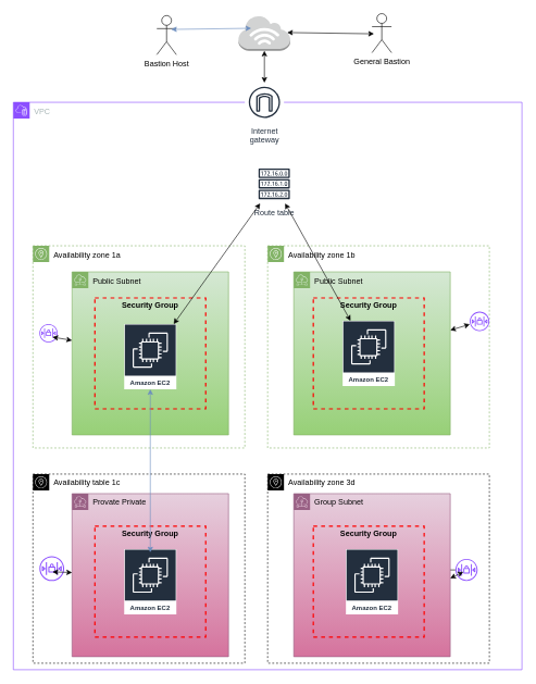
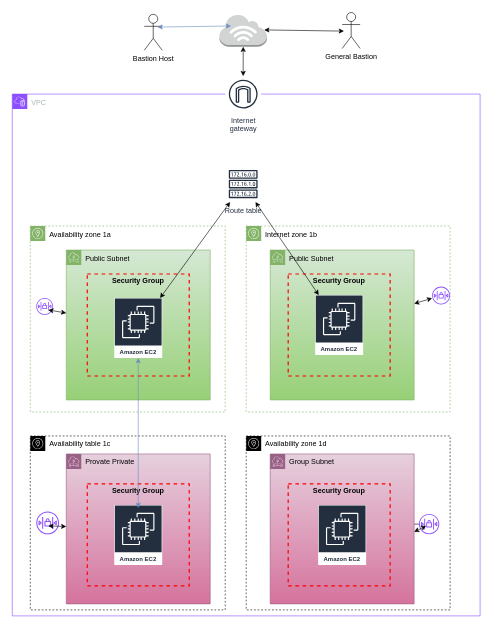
  <mxCell id="0" />
  <mxCell id="1" parent="0" />
  <mxCell id="2" value="VPC" style="points=[[0,0],[0.25,0],[0.5,0],[0.75,0],[1,0],[1,0.25],[1,0.5],[1,0.75],[1,1],[0.75,1],[0.5,1],[0.25,1],[0,1],[0,0.75],[0,0.5],[0,0.25]];outlineConnect=0;gradientColor=none;html=1;whiteSpace=wrap;fontSize=12;fontStyle=0;container=1;pointerEvents=0;collapsible=0;recursiveResize=0;shape=mxgraph.aws4.group;grIcon=mxgraph.aws4.group_vpc2;strokeColor=#8C4FFF;fillColor=none;verticalAlign=top;align=left;spacingLeft=30;fontColor=#AAB7B8;dashed=0;" vertex="1" parent="1"><mxGeometry x="20" y="156" width="780" height="870" as="geometry" /></mxCell>
- <mxCell id="3" value="Route table" style="sketch=0;outlineConnect=0;fontColor=#232F3E;gradientColor=none;strokeColor=#232F3E;fillColor=#ffffff;dashed=0;verticalLabelPosition=bottom;verticalAlign=top;align=center;html=1;fontSize=12;fontStyle=0;aspect=fixed;shape=mxgraph.aws4.resourceIcon;resIcon=mxgraph.aws4.route_table;" vertex="1" parent="2"><mxGeometry x="370" y="95" width="60" height="60" as="geometry" /></mxCell>
+ <mxCell id="3" value="Route table" style="sketch=0;outlineConnect=0;fontColor=#232F3E;gradientColor=none;strokeColor=#232F3E;fillColor=#ffffff;dashed=0;verticalLabelPosition=bottom;verticalAlign=top;align=center;html=1;fontSize=12;fontStyle=0;aspect=fixed;shape=mxgraph.aws4.resourceIcon;resIcon=mxgraph.aws4.route_table;" vertex="1" parent="2"><mxGeometry x="355" y="120" width="60" height="60" as="geometry" /></mxCell>
  <mxCell id="4" value="&lt;span style=&quot;background-color: rgb(255, 255, 255);&quot;&gt;Availability zone 1a&lt;/span&gt;" style="sketch=0;outlineConnect=0;html=1;whiteSpace=wrap;fontSize=12;fontStyle=0;shape=mxgraph.aws4.group;grIcon=mxgraph.aws4.group_availability_zone;strokeColor=#82b366;fillColor=#FFFFFF;verticalAlign=top;align=left;spacingLeft=30;dashed=1;" vertex="1" parent="2"><mxGeometry x="30" y="220" width="325" height="310" as="geometry" /></mxCell>
  <mxCell id="5" value="&lt;span style=&quot;background-color: rgb(255, 255, 255);&quot;&gt;Availability table 1c&lt;/span&gt;" style="sketch=0;outlineConnect=0;html=1;whiteSpace=wrap;fontSize=12;fontStyle=0;shape=mxgraph.aws4.group;grIcon=mxgraph.aws4.group_availability_zone;verticalAlign=top;align=left;spacingLeft=30;dashed=1;" vertex="1" parent="2"><mxGeometry x="30" y="570" width="325" height="290" as="geometry" /></mxCell>
- <mxCell id="6" value="&lt;font style=&quot;background-color: rgb(255, 255, 255);&quot;&gt;Availability zone 3d&lt;/font&gt;" style="sketch=0;outlineConnect=0;html=1;whiteSpace=wrap;fontSize=12;fontStyle=0;shape=mxgraph.aws4.group;grIcon=mxgraph.aws4.group_availability_zone;verticalAlign=top;align=left;spacingLeft=30;dashed=1;" vertex="1" parent="2"><mxGeometry x="390" y="570" width="340" height="290" as="geometry" /></mxCell>
+ <mxCell id="6" value="&lt;font style=&quot;background-color: rgb(255, 255, 255);&quot;&gt;Availability zone 1d&lt;/font&gt;" style="sketch=0;outlineConnect=0;html=1;whiteSpace=wrap;fontSize=12;fontStyle=0;shape=mxgraph.aws4.group;grIcon=mxgraph.aws4.group_availability_zone;verticalAlign=top;align=left;spacingLeft=30;dashed=1;" vertex="1" parent="2"><mxGeometry x="390" y="570" width="340" height="290" as="geometry" /></mxCell>
  <mxCell id="7" value="" style="sketch=0;outlineConnect=0;fontColor=#232F3E;gradientColor=none;fillColor=#8C4FFF;strokeColor=none;dashed=0;verticalLabelPosition=bottom;verticalAlign=top;align=center;html=1;fontSize=12;fontStyle=0;aspect=fixed;pointerEvents=1;shape=mxgraph.aws4.network_access_control_list;" vertex="1" parent="2"><mxGeometry x="40" y="340" width="28" height="28" as="geometry" /></mxCell>
  <mxCell id="8" value="" style="sketch=0;outlineConnect=0;fontColor=#232F3E;gradientColor=none;fillColor=#8C4FFF;strokeColor=none;dashed=0;verticalLabelPosition=bottom;verticalAlign=top;align=center;html=1;fontSize=12;fontStyle=0;aspect=fixed;pointerEvents=1;shape=mxgraph.aws4.network_access_control_list;" vertex="1" parent="2"><mxGeometry x="40" y="696" width="38" height="38" as="geometry" /></mxCell>
  <mxCell id="9" value="" style="sketch=0;outlineConnect=0;fontColor=#232F3E;gradientColor=none;fillColor=#8C4FFF;strokeColor=none;dashed=0;verticalLabelPosition=bottom;verticalAlign=top;align=center;html=1;fontSize=12;fontStyle=0;aspect=fixed;pointerEvents=1;shape=mxgraph.aws4.network_access_control_list;" vertex="1" parent="2"><mxGeometry x="640" y="340" width="38" height="38" as="geometry" /></mxCell>
  <mxCell id="10" value="" style="edgeStyle=orthogonalEdgeStyle;rounded=0;orthogonalLoop=1;jettySize=auto;html=1;" edge="1" parent="2" source="11" target="17"><mxGeometry relative="1" as="geometry" /></mxCell>
  <mxCell id="11" value="" style="sketch=0;outlineConnect=0;fontColor=#232F3E;gradientColor=none;fillColor=#8C4FFF;strokeColor=none;dashed=0;verticalLabelPosition=bottom;verticalAlign=top;align=center;html=1;fontSize=12;fontStyle=0;aspect=fixed;pointerEvents=1;shape=mxgraph.aws4.network_access_control_list;" vertex="1" parent="2"><mxGeometry x="678" y="700" width="34" height="34" as="geometry" /></mxCell>
- <mxCell id="12" value="&lt;span style=&quot;background-color: rgb(255, 255, 255);&quot;&gt;Availability zone 1b&lt;/span&gt;" style="sketch=0;outlineConnect=0;html=1;whiteSpace=wrap;fontSize=12;fontStyle=0;shape=mxgraph.aws4.group;grIcon=mxgraph.aws4.group_availability_zone;strokeColor=#82b366;fillColor=#FFFFFF;verticalAlign=top;align=left;spacingLeft=30;dashed=1;" vertex="1" parent="2"><mxGeometry x="390" y="220" width="340" height="310" as="geometry" /></mxCell>
+ <mxCell id="12" value="&lt;span style=&quot;background-color: rgb(255, 255, 255);&quot;&gt;Internet zone 1b&lt;/span&gt;" style="sketch=0;outlineConnect=0;html=1;whiteSpace=wrap;fontSize=12;fontStyle=0;shape=mxgraph.aws4.group;grIcon=mxgraph.aws4.group_availability_zone;strokeColor=#82b366;fillColor=#FFFFFF;verticalAlign=top;align=left;spacingLeft=30;dashed=1;" vertex="1" parent="2"><mxGeometry x="390" y="220" width="340" height="310" as="geometry" /></mxCell>
  <mxCell id="13" value="" style="sketch=0;outlineConnect=0;fontColor=#232F3E;gradientColor=none;fillColor=#8C4FFF;strokeColor=none;dashed=0;verticalLabelPosition=bottom;verticalAlign=top;align=center;html=1;fontSize=12;fontStyle=0;aspect=fixed;pointerEvents=1;shape=mxgraph.aws4.network_access_control_list;" vertex="1" parent="2"><mxGeometry x="700" y="321" width="30" height="30" as="geometry" /></mxCell>
  <mxCell id="14" value="Public Subnet" style="sketch=0;outlineConnect=0;gradientColor=#97d077;html=1;whiteSpace=wrap;fontSize=12;fontStyle=0;shape=mxgraph.aws4.group;grIcon=mxgraph.aws4.group_subnet;strokeColor=#82b366;fillColor=#d5e8d4;verticalAlign=top;align=left;spacingLeft=30;dashed=0;" vertex="1" parent="2"><mxGeometry x="90" y="260" width="240" height="250" as="geometry" /></mxCell>
  <mxCell id="15" value="Public Subnet" style="sketch=0;outlineConnect=0;gradientColor=#97d077;html=1;whiteSpace=wrap;fontSize=12;fontStyle=0;shape=mxgraph.aws4.group;grIcon=mxgraph.aws4.group_subnet;strokeColor=#82b366;fillColor=#d5e8d4;verticalAlign=top;align=left;spacingLeft=30;dashed=0;" vertex="1" parent="2"><mxGeometry x="430" y="260" width="240" height="250" as="geometry" /></mxCell>
  <mxCell id="16" value="Provate Private" style="sketch=0;outlineConnect=0;gradientColor=#d5739d;html=1;whiteSpace=wrap;fontSize=12;fontStyle=0;shape=mxgraph.aws4.group;grIcon=mxgraph.aws4.group_subnet;strokeColor=#996185;fillColor=#e6d0de;verticalAlign=top;align=left;spacingLeft=30;dashed=0;" vertex="1" parent="2"><mxGeometry x="90" y="600" width="240" height="250" as="geometry" /></mxCell>
  <mxCell id="17" value="Group Subnet" style="sketch=0;outlineConnect=0;gradientColor=#d5739d;html=1;whiteSpace=wrap;fontSize=12;fontStyle=0;shape=mxgraph.aws4.group;grIcon=mxgraph.aws4.group_subnet;strokeColor=#996185;fillColor=#e6d0de;verticalAlign=top;align=left;spacingLeft=30;dashed=0;" vertex="1" parent="2"><mxGeometry x="430" y="600" width="240" height="250" as="geometry" /></mxCell>
  <mxCell id="18" value="&lt;b&gt;Security Group&lt;/b&gt;" style="fontStyle=0;verticalAlign=top;align=center;spacingTop=-2;fillColor=none;rounded=0;whiteSpace=wrap;html=1;strokeColor=#FF0000;strokeWidth=2;dashed=1;container=1;collapsible=0;expand=0;recursiveResize=0;" vertex="1" parent="2"><mxGeometry x="125" y="650" width="170" height="170" as="geometry" /></mxCell>
  <mxCell id="19" value="Amazon EC2" style="sketch=0;outlineConnect=0;fontColor=#232F3E;gradientColor=none;strokeColor=#ffffff;fillColor=#232F3E;dashed=0;verticalLabelPosition=middle;verticalAlign=bottom;align=center;html=1;whiteSpace=wrap;fontSize=10;fontStyle=1;spacing=3;shape=mxgraph.aws4.productIcon;prIcon=mxgraph.aws4.ec2;" vertex="1" parent="18"><mxGeometry x="45" y="35" width="80" height="100" as="geometry" /></mxCell>
  <mxCell id="20" value="&lt;b&gt;Security Group&lt;/b&gt;" style="fontStyle=0;verticalAlign=top;align=center;spacingTop=-2;fillColor=none;rounded=0;whiteSpace=wrap;html=1;strokeColor=#FF0000;strokeWidth=2;dashed=1;container=1;collapsible=0;expand=0;recursiveResize=0;" vertex="1" parent="2"><mxGeometry x="460" y="650" width="170" height="170" as="geometry" /></mxCell>
  <mxCell id="21" value="Amazon EC2" style="sketch=0;outlineConnect=0;fontColor=#232F3E;gradientColor=none;strokeColor=#ffffff;fillColor=#232F3E;dashed=0;verticalLabelPosition=middle;verticalAlign=bottom;align=center;html=1;whiteSpace=wrap;fontSize=10;fontStyle=1;spacing=3;shape=mxgraph.aws4.productIcon;prIcon=mxgraph.aws4.ec2;" vertex="1" parent="20"><mxGeometry x="50" y="35" width="80" height="100" as="geometry" /></mxCell>
  <mxCell id="22" value="&lt;b&gt;Security Group&lt;/b&gt;" style="fontStyle=0;verticalAlign=top;align=center;spacingTop=-2;fillColor=none;rounded=0;whiteSpace=wrap;html=1;strokeColor=#FF0000;strokeWidth=2;dashed=1;container=1;collapsible=0;expand=0;recursiveResize=0;" vertex="1" parent="2"><mxGeometry x="125" y="300" width="170" height="170" as="geometry" /></mxCell>
  <mxCell id="23" value="Amazon EC2" style="sketch=0;outlineConnect=0;fontColor=#232F3E;gradientColor=none;strokeColor=#ffffff;fillColor=#232F3E;dashed=0;verticalLabelPosition=middle;verticalAlign=bottom;align=center;html=1;whiteSpace=wrap;fontSize=10;fontStyle=1;spacing=3;shape=mxgraph.aws4.productIcon;prIcon=mxgraph.aws4.ec2;" vertex="1" parent="22"><mxGeometry x="45" y="40" width="80" height="100" as="geometry" /></mxCell>
  <mxCell id="24" value="" style="endArrow=classic;startArrow=classic;html=1;rounded=0;exitX=0.5;exitY=0.05;exitDx=0;exitDy=0;exitPerimeter=0;fillColor=#dae8fc;gradientColor=#7ea6e0;strokeColor=#6c8ebf;" edge="1" parent="22" source="19"><mxGeometry width="50" height="50" relative="1" as="geometry"><mxPoint x="35" y="190" as="sourcePoint" /><mxPoint x="85" y="140" as="targetPoint" /></mxGeometry></mxCell>
  <mxCell id="25" value="&lt;b&gt;Security Group&lt;/b&gt;" style="fontStyle=0;verticalAlign=top;align=center;spacingTop=-2;fillColor=none;rounded=0;whiteSpace=wrap;html=1;strokeColor=#FF0000;strokeWidth=2;dashed=1;container=1;collapsible=0;expand=0;recursiveResize=0;" vertex="1" parent="2"><mxGeometry x="460" y="300" width="170" height="170" as="geometry" /></mxCell>
  <mxCell id="26" value="Amazon EC2" style="sketch=0;outlineConnect=0;fontColor=#232F3E;gradientColor=none;strokeColor=#ffffff;fillColor=#232F3E;dashed=0;verticalLabelPosition=middle;verticalAlign=bottom;align=center;html=1;whiteSpace=wrap;fontSize=10;fontStyle=1;spacing=3;shape=mxgraph.aws4.productIcon;prIcon=mxgraph.aws4.ec2;" vertex="1" parent="25"><mxGeometry x="45" y="35" width="80" height="100" as="geometry" /></mxCell>
  <mxCell id="27" value="Internet&#10;gateway" style="sketch=0;outlineConnect=0;fontColor=#232F3E;gradientColor=none;strokeColor=#232F3E;fillColor=#ffffff;dashed=0;verticalLabelPosition=bottom;verticalAlign=top;align=center;html=1;fontSize=12;fontStyle=0;aspect=fixed;shape=mxgraph.aws4.resourceIcon;resIcon=mxgraph.aws4.internet_gateway;" vertex="1" parent="2"><mxGeometry x="355" y="-30" width="60" height="60" as="geometry" /></mxCell>
  <mxCell id="28" value="" style="endArrow=classic;startArrow=classic;html=1;rounded=0;" edge="1" parent="2" source="23" target="3"><mxGeometry width="50" height="50" relative="1" as="geometry"><mxPoint x="340" y="230" as="sourcePoint" /><mxPoint x="390" y="180" as="targetPoint" /></mxGeometry></mxCell>
  <mxCell id="29" value="" style="endArrow=classic;startArrow=classic;html=1;rounded=0;" edge="1" parent="2" source="26" target="3"><mxGeometry width="50" height="50" relative="1" as="geometry"><mxPoint x="297" y="327" as="sourcePoint" /><mxPoint x="400" y="190" as="targetPoint" /></mxGeometry></mxCell>
  <mxCell id="30" value="" style="endArrow=classic;startArrow=classic;html=1;rounded=0;" edge="1" parent="2" source="15" target="13"><mxGeometry width="50" height="50" relative="1" as="geometry"><mxPoint x="680" y="340" as="sourcePoint" /><mxPoint x="690" y="310" as="targetPoint" /></mxGeometry></mxCell>
  <mxCell id="31" value="" style="endArrow=classic;startArrow=classic;html=1;rounded=0;" edge="1" parent="2" target="14"><mxGeometry width="50" height="50" relative="1" as="geometry"><mxPoint x="60" y="360" as="sourcePoint" /><mxPoint x="110" y="310" as="targetPoint" /></mxGeometry></mxCell>
  <mxCell id="32" value="" style="endArrow=classic;startArrow=classic;html=1;rounded=0;" edge="1" parent="2" target="16"><mxGeometry width="50" height="50" relative="1" as="geometry"><mxPoint x="60" y="720" as="sourcePoint" /><mxPoint x="110" y="670" as="targetPoint" /></mxGeometry></mxCell>
  <mxCell id="33" value="" style="endArrow=classic;startArrow=classic;html=1;rounded=0;" edge="1" parent="2"><mxGeometry width="50" height="50" relative="1" as="geometry"><mxPoint x="670" y="730" as="sourcePoint" /><mxPoint x="690" y="720" as="targetPoint" /></mxGeometry></mxCell>
  <mxCell id="34" value="" style="outlineConnect=0;dashed=0;verticalLabelPosition=bottom;verticalAlign=top;align=center;html=1;shape=mxgraph.aws3.internet_3;fillColor=#D2D3D3;gradientColor=none;" vertex="1" parent="1"><mxGeometry x="365.25" y="23" width="79.5" height="54" as="geometry" /></mxCell>
  <mxCell id="35" value="" style="endArrow=classic;startArrow=classic;html=1;rounded=0;" edge="1" parent="1" source="27" target="34"><mxGeometry width="50" height="50" relative="1" as="geometry"><mxPoint x="425" y="126" as="sourcePoint" /><mxPoint x="450" y="86" as="targetPoint" /></mxGeometry></mxCell>
  <mxCell id="36" value="General Bastion" style="shape=umlActor;html=1;verticalLabelPosition=bottom;verticalAlign=top;align=center;" vertex="1" parent="1"><mxGeometry x="570" y="20" width="30" height="60" as="geometry" /></mxCell>
  <mxCell id="37" value="Bastion Host" style="shape=umlActor;html=1;verticalLabelPosition=bottom;verticalAlign=top;align=center;" vertex="1" parent="1"><mxGeometry x="240" y="23" width="30" height="60" as="geometry" /></mxCell>
  <mxCell id="38" value="" style="endArrow=classic;startArrow=classic;html=1;rounded=0;exitX=0.733;exitY=0.354;exitDx=0;exitDy=0;exitPerimeter=0;entryX=0.245;entryY=0.361;entryDx=0;entryDy=0;entryPerimeter=0;fillColor=#dae8fc;gradientColor=#7ea6e0;strokeColor=#6c8ebf;" edge="1" parent="1" source="37" target="34"><mxGeometry width="50" height="50" relative="1" as="geometry"><mxPoint x="335" y="96" as="sourcePoint" /><mxPoint x="385" y="46" as="targetPoint" /></mxGeometry></mxCell>
  <mxCell id="39" value="" style="endArrow=classic;startArrow=classic;html=1;rounded=0;exitX=0.733;exitY=0.354;exitDx=0;exitDy=0;exitPerimeter=0;" edge="1" parent="1"><mxGeometry width="50" height="50" relative="1" as="geometry"><mxPoint x="440" y="49" as="sourcePoint" /><mxPoint x="573" y="51" as="targetPoint" /></mxGeometry></mxCell>
